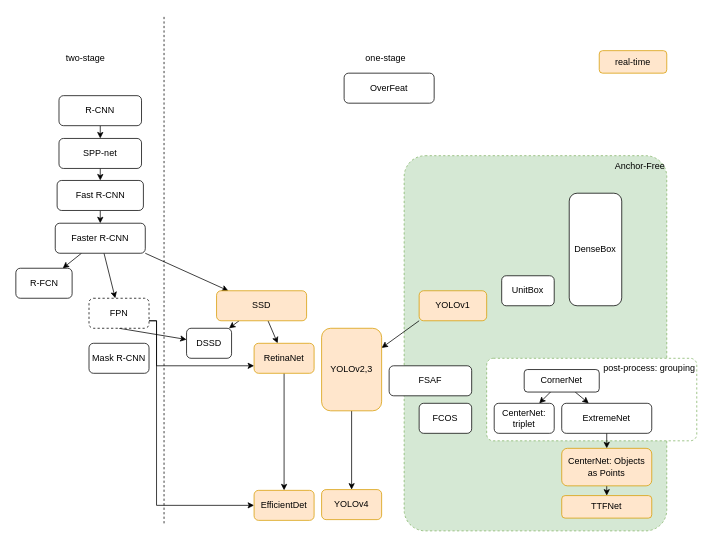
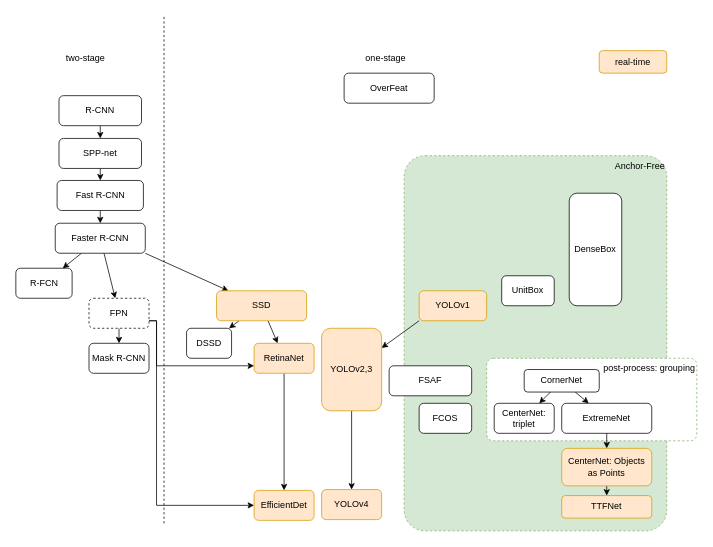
  <mxCell id="0" />
  <mxCell id="1" parent="0" />
  <mxCell id="2" value="Anchor-Free" style="rounded=1;whiteSpace=wrap;html=1;fillColor=#d5e8d4;strokeColor=#82b366;arcSize=8;align=right;verticalAlign=top;dashed=1;" parent="1" vertex="1"><mxGeometry x="538" y="207" width="350" height="500" as="geometry" /></mxCell>
  <mxCell id="3" value="post-process: grouping" style="rounded=1;whiteSpace=wrap;html=1;fillColor=#FFFFFF;strokeColor=#82b366;arcSize=8;align=right;verticalAlign=top;dashed=1;strokeWidth=1;" parent="1" vertex="1"><mxGeometry x="648" y="477" width="280" height="110" as="geometry" /></mxCell>
  <mxCell id="4" style="edgeStyle=orthogonalEdgeStyle;rounded=0;orthogonalLoop=1;jettySize=auto;html=1;exitX=0.5;exitY=1;exitDx=0;exitDy=0;entryX=0.5;entryY=0;entryDx=0;entryDy=0;" parent="1" source="5" target="10" edge="1"><mxGeometry relative="1" as="geometry" /></mxCell>
  <mxCell id="5" value="R-CNN" style="rounded=1;whiteSpace=wrap;html=1;" parent="1" vertex="1"><mxGeometry x="78" y="127" width="110" height="40" as="geometry" /></mxCell>
  <mxCell id="6" value="" style="endArrow=none;dashed=1;html=1;" parent="1" edge="1"><mxGeometry width="50" height="50" relative="1" as="geometry"><mxPoint x="218" y="697" as="sourcePoint" /><mxPoint x="218" y="20" as="targetPoint" /></mxGeometry></mxCell>
  <mxCell id="7" value="two-stage" style="text;html=1;align=center;verticalAlign=middle;resizable=0;points=[];autosize=1;" parent="1" vertex="1"><mxGeometry x="78" y="67" width="70" height="20" as="geometry" /></mxCell>
  <mxCell id="8" value="one-stage" style="text;html=1;align=center;verticalAlign=middle;resizable=0;points=[];autosize=1;" parent="1" vertex="1"><mxGeometry x="478" y="67" width="70" height="20" as="geometry" /></mxCell>
  <mxCell id="9" style="edgeStyle=orthogonalEdgeStyle;rounded=0;orthogonalLoop=1;jettySize=auto;html=1;exitX=0.5;exitY=1;exitDx=0;exitDy=0;entryX=0.5;entryY=0;entryDx=0;entryDy=0;" parent="1" source="10" target="12" edge="1"><mxGeometry relative="1" as="geometry" /></mxCell>
  <mxCell id="10" value="SPP-net" style="rounded=1;whiteSpace=wrap;html=1;" parent="1" vertex="1"><mxGeometry x="78" y="184" width="110" height="40" as="geometry" /></mxCell>
  <mxCell id="11" style="edgeStyle=orthogonalEdgeStyle;rounded=0;orthogonalLoop=1;jettySize=auto;html=1;exitX=0.5;exitY=1;exitDx=0;exitDy=0;" parent="1" source="12" target="16" edge="1"><mxGeometry relative="1" as="geometry"><Array as="points"><mxPoint x="133" y="327" /><mxPoint x="133" y="327" /></Array></mxGeometry></mxCell>
  <mxCell id="12" value="Fast R-CNN" style="rounded=1;whiteSpace=wrap;html=1;" parent="1" vertex="1"><mxGeometry x="75.5" y="240" width="115" height="40" as="geometry" /></mxCell>
  <mxCell id="13" style="edgeStyle=none;rounded=0;orthogonalLoop=1;jettySize=auto;html=1;" parent="1" source="16" target="38" edge="1"><mxGeometry relative="1" as="geometry" /></mxCell>
  <mxCell id="14" style="edgeStyle=none;rounded=0;orthogonalLoop=1;jettySize=auto;html=1;" parent="1" source="16" target="42" edge="1"><mxGeometry relative="1" as="geometry" /></mxCell>
  <mxCell id="15" style="rounded=0;orthogonalLoop=1;jettySize=auto;html=1;exitX=1;exitY=1;exitDx=0;exitDy=0;" parent="1" source="16" target="19" edge="1"><mxGeometry relative="1" as="geometry" /></mxCell>
  <mxCell id="16" value="Faster R-CNN" style="rounded=1;whiteSpace=wrap;html=1;" parent="1" vertex="1"><mxGeometry x="73" y="297" width="120" height="40" as="geometry" /></mxCell>
  <mxCell id="17" style="edgeStyle=none;rounded=0;orthogonalLoop=1;jettySize=auto;html=1;" parent="1" source="19" target="35" edge="1"><mxGeometry relative="1" as="geometry"><mxPoint x="358" y="447" as="targetPoint" /></mxGeometry></mxCell>
  <mxCell id="18" style="edgeStyle=none;rounded=0;orthogonalLoop=1;jettySize=auto;html=1;exitX=0.25;exitY=1;exitDx=0;exitDy=0;" parent="1" source="19" target="45" edge="1"><mxGeometry relative="1" as="geometry" /></mxCell>
  <mxCell id="19" value="SSD" style="rounded=1;whiteSpace=wrap;html=1;fillColor=#ffe6cc;strokeColor=#d79b00;" parent="1" vertex="1"><mxGeometry x="288" y="387" width="120" height="40" as="geometry" /></mxCell>
  <mxCell id="20" style="edgeStyle=none;rounded=0;orthogonalLoop=1;jettySize=auto;html=1;exitX=0;exitY=1;exitDx=0;exitDy=0;" parent="1" source="21" target="23" edge="1"><mxGeometry relative="1" as="geometry" /></mxCell>
  <mxCell id="21" value="YOLOv1" style="rounded=1;whiteSpace=wrap;html=1;fillColor=#ffe6cc;strokeColor=#d79b00;" parent="1" vertex="1"><mxGeometry x="558" y="387" width="90" height="40" as="geometry" /></mxCell>
  <mxCell id="22" style="edgeStyle=orthogonalEdgeStyle;rounded=0;orthogonalLoop=1;jettySize=auto;html=1;exitX=0.5;exitY=1;exitDx=0;exitDy=0;" edge="1" parent="1" source="23" target="49"><mxGeometry relative="1" as="geometry" /></mxCell>
  <mxCell id="23" value="YOLOv2,3" style="rounded=1;whiteSpace=wrap;html=1;fillColor=#ffe6cc;strokeColor=#d79b00;" parent="1" vertex="1"><mxGeometry x="428" y="437" width="80" height="110" as="geometry" /></mxCell>
  <mxCell id="24" value="DenseBox" style="rounded=1;whiteSpace=wrap;html=1;" parent="1" vertex="1"><mxGeometry x="758" y="257" width="70" height="150" as="geometry" /></mxCell>
  <mxCell id="25" style="edgeStyle=none;rounded=0;orthogonalLoop=1;jettySize=auto;html=1;" parent="1" source="27" target="30" edge="1"><mxGeometry relative="1" as="geometry" /></mxCell>
  <mxCell id="26" style="edgeStyle=none;rounded=0;orthogonalLoop=1;jettySize=auto;html=1;" parent="1" source="27" target="28" edge="1"><mxGeometry relative="1" as="geometry" /></mxCell>
  <mxCell id="27" value="CornerNet" style="rounded=1;whiteSpace=wrap;html=1;" parent="1" vertex="1"><mxGeometry x="698" y="492" width="100" height="30" as="geometry" /></mxCell>
  <mxCell id="28" value="CenterNet: triplet" style="rounded=1;whiteSpace=wrap;html=1;" parent="1" vertex="1"><mxGeometry x="658" y="537" width="80" height="40" as="geometry" /></mxCell>
  <mxCell id="29" style="edgeStyle=none;rounded=0;orthogonalLoop=1;jettySize=auto;html=1;exitX=0.5;exitY=1;exitDx=0;exitDy=0;" parent="1" source="30" target="32" edge="1"><mxGeometry relative="1" as="geometry" /></mxCell>
  <mxCell id="30" value="ExtremeNet" style="rounded=1;whiteSpace=wrap;html=1;" parent="1" vertex="1"><mxGeometry x="748" y="537" width="120" height="40" as="geometry" /></mxCell>
  <mxCell id="31" style="edgeStyle=none;rounded=0;orthogonalLoop=1;jettySize=auto;html=1;exitX=0.5;exitY=1;exitDx=0;exitDy=0;" parent="1" source="32" target="33" edge="1"><mxGeometry relative="1" as="geometry" /></mxCell>
  <mxCell id="32" value="CenterNet: Objects as Points" style="rounded=1;whiteSpace=wrap;html=1;fillColor=#ffe6cc;strokeColor=#d79b00;" parent="1" vertex="1"><mxGeometry x="748" y="597" width="120" height="50" as="geometry" /></mxCell>
  <mxCell id="33" value="TTFNet" style="rounded=1;whiteSpace=wrap;html=1;fillColor=#ffe6cc;strokeColor=#d79b00;" parent="1" vertex="1"><mxGeometry x="748" y="660" width="120" height="30" as="geometry" /></mxCell>
  <mxCell id="34" style="edgeStyle=orthogonalEdgeStyle;rounded=0;orthogonalLoop=1;jettySize=auto;html=1;exitX=0.5;exitY=1;exitDx=0;exitDy=0;" parent="1" source="35" target="48" edge="1"><mxGeometry relative="1" as="geometry" /></mxCell>
  <mxCell id="35" value="RetinaNet" style="rounded=1;whiteSpace=wrap;html=1;fillColor=#ffe6cc;strokeColor=#d79b00;" parent="1" vertex="1"><mxGeometry x="338" y="457" width="80" height="40" as="geometry" /></mxCell>
  <mxCell id="36" value="FSAF" style="rounded=1;whiteSpace=wrap;html=1;" parent="1" vertex="1"><mxGeometry x="518" y="487" width="110" height="40" as="geometry" /></mxCell>
  <mxCell id="37" value="UnitBox" style="rounded=1;whiteSpace=wrap;html=1;" parent="1" vertex="1"><mxGeometry x="668" y="367" width="70" height="40" as="geometry" /></mxCell>
  <mxCell id="38" value="R-FCN" style="rounded=1;whiteSpace=wrap;html=1;" parent="1" vertex="1"><mxGeometry x="20.5" y="357" width="75" height="40" as="geometry" /></mxCell>
- <mxCell id="39" style="edgeStyle=none;rounded=0;orthogonalLoop=1;jettySize=auto;html=1;exitX=0.5;exitY=1;exitDx=0;exitDy=0;" parent="1" source="42" target="45" edge="1"><mxGeometry relative="1" as="geometry" /></mxCell>
+ <mxCell id="39" style="edgeStyle=none;rounded=0;orthogonalLoop=1;jettySize=auto;html=1;exitX=0.5;exitY=1;exitDx=0;exitDy=0;" parent="1" source="42" target="43" edge="1"><mxGeometry relative="1" as="geometry" /></mxCell>
  <mxCell id="40" style="edgeStyle=orthogonalEdgeStyle;rounded=0;orthogonalLoop=1;jettySize=auto;html=1;exitX=1;exitY=0.75;exitDx=0;exitDy=0;" parent="1" source="42" target="35" edge="1"><mxGeometry relative="1" as="geometry"><Array as="points"><mxPoint x="208" y="427" /><mxPoint x="208" y="487" /></Array></mxGeometry></mxCell>
  <mxCell id="41" style="edgeStyle=orthogonalEdgeStyle;rounded=0;orthogonalLoop=1;jettySize=auto;html=1;exitX=1;exitY=0.75;exitDx=0;exitDy=0;entryX=0;entryY=0.5;entryDx=0;entryDy=0;" parent="1" source="42" target="48" edge="1"><mxGeometry relative="1" as="geometry"><Array as="points"><mxPoint x="208" y="427" /><mxPoint x="208" y="673" /></Array></mxGeometry></mxCell>
  <mxCell id="42" value="FPN" style="rounded=1;whiteSpace=wrap;html=1;dashed=1;" parent="1" vertex="1"><mxGeometry x="118" y="397" width="80" height="40" as="geometry" /></mxCell>
  <mxCell id="43" value="Mask R-CNN" style="rounded=1;whiteSpace=wrap;html=1;" parent="1" vertex="1"><mxGeometry x="118" y="457" width="80" height="40" as="geometry" /></mxCell>
  <mxCell id="44" value="OverFeat" style="rounded=1;whiteSpace=wrap;html=1;" parent="1" vertex="1"><mxGeometry x="458" y="97" width="120" height="40" as="geometry" /></mxCell>
  <mxCell id="45" value="DSSD" style="rounded=1;whiteSpace=wrap;html=1;" parent="1" vertex="1"><mxGeometry x="248" y="437" width="60" height="40" as="geometry" /></mxCell>
  <mxCell id="46" value="real-time" style="rounded=1;whiteSpace=wrap;html=1;fillColor=#ffe6cc;strokeColor=#d79b00;" parent="1" vertex="1"><mxGeometry x="798" y="67" width="90" height="30" as="geometry" /></mxCell>
  <mxCell id="47" value="FCOS" style="rounded=1;whiteSpace=wrap;html=1;" parent="1" vertex="1"><mxGeometry x="558" y="537" width="70" height="40" as="geometry" /></mxCell>
  <mxCell id="48" value="EfficientDet" style="rounded=1;whiteSpace=wrap;html=1;fillColor=#ffe6cc;strokeColor=#d79b00;" parent="1" vertex="1"><mxGeometry x="338" y="653" width="80" height="40" as="geometry" /></mxCell>
  <mxCell id="49" value="YOLOv4" style="rounded=1;whiteSpace=wrap;html=1;fillColor=#ffe6cc;strokeColor=#d79b00;" vertex="1" parent="1"><mxGeometry x="428" y="652" width="80" height="40" as="geometry" /></mxCell>
